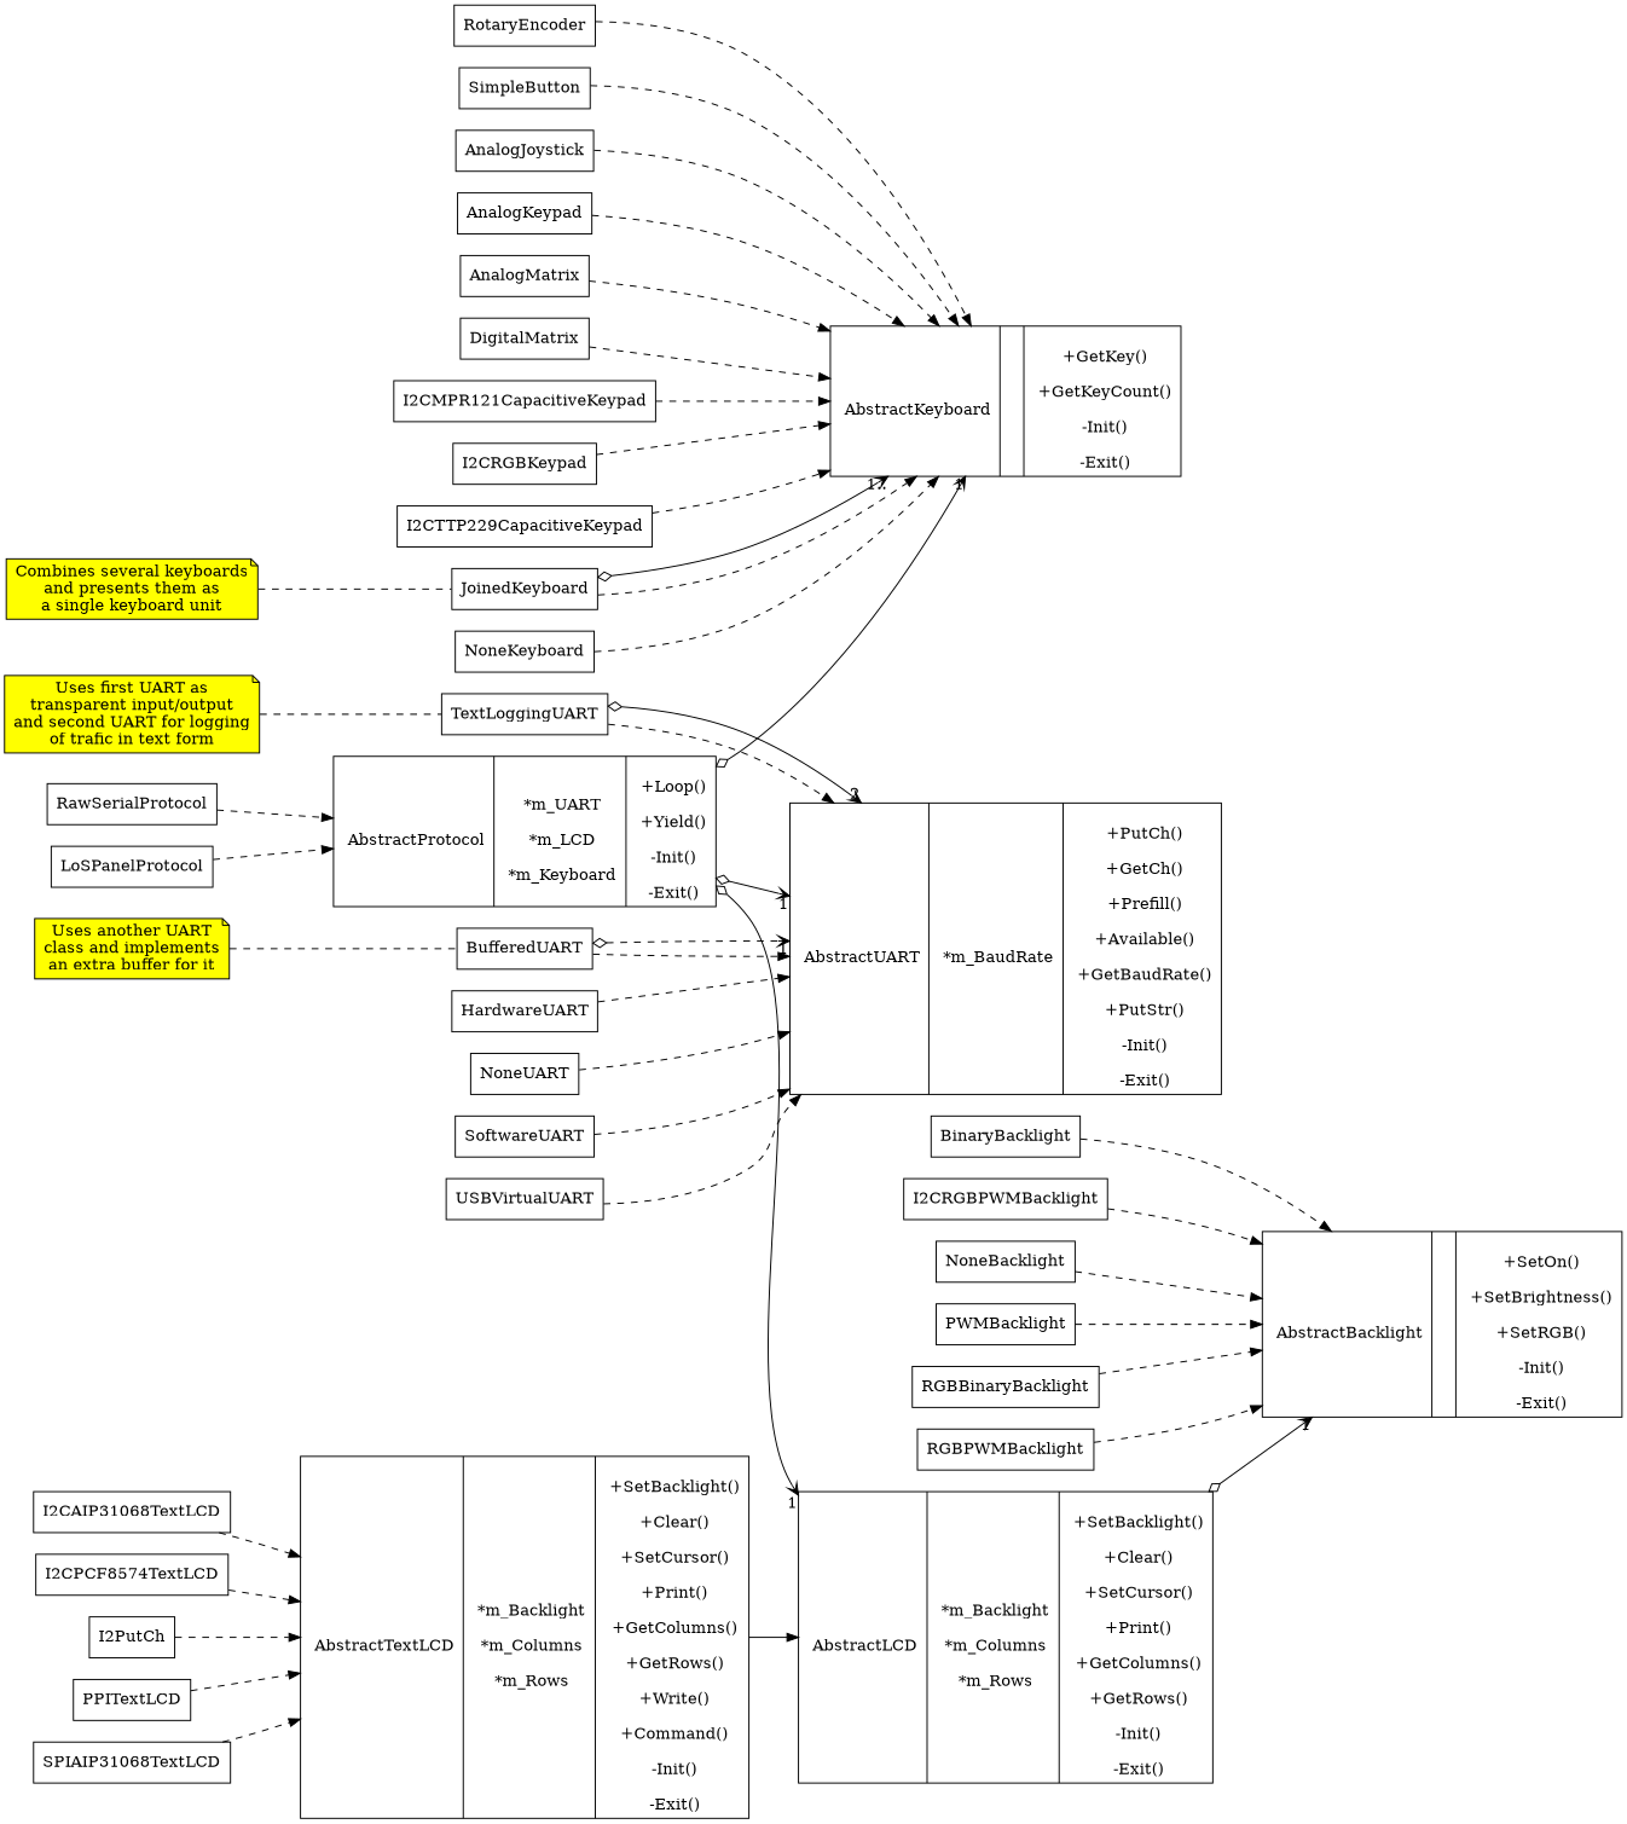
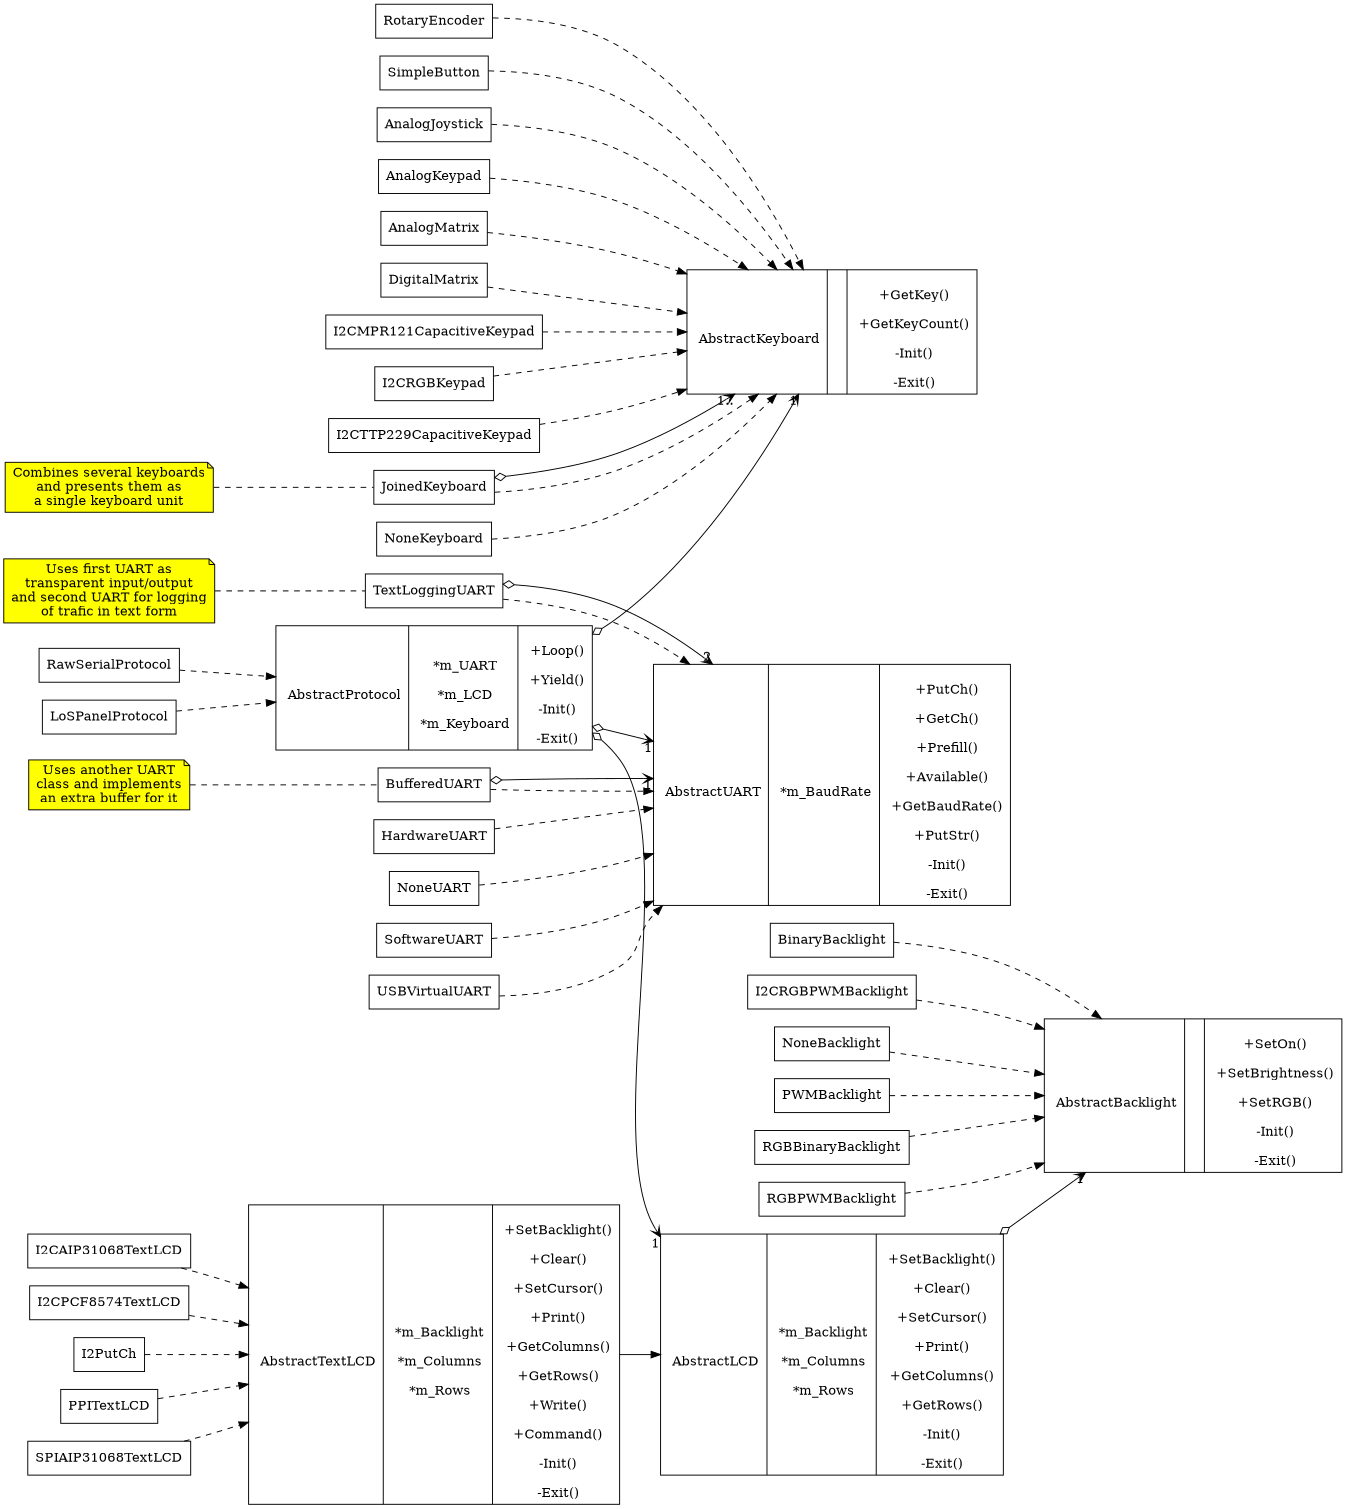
  digraph {
    rankdir=LR
    node [shape=record]
    edge [style=dashed]
    n1 [label="{\n            AbstractProtocol|\n            *m_UART\n\n            *m_LCD\n\n            *m_Keyboard|\n            +Loop()\n\n            +Yield()\n\n            -Init()\n\n            -Exit()\n        }"]
    n2 [label="{\n            AbstractKeyboard||\n            +GetKey()\n\n            +GetKeyCount()\n\n            -Init()\n\n            -Exit()\n        }"]
    n3 [label="{\n            AbstractUART|\n            *m_BaudRate|\n            +PutCh()\n\n            +GetCh()\n\n            +Prefill()\n\n            +Available()\n\n            +GetBaudRate()\n\n            +PutStr()\n\n            -Init()\n\n            -Exit()\n        }"]
    n4 [label="{\n            AbstractLCD|\n            *m_Backlight\n\n            *m_Columns\n\n            *m_Rows|\n            +SetBacklight()\n\n            +Clear()\n\n            +SetCursor()\n\n            +Print()\n\n            +GetColumns()\n\n            +GetRows()\n\n            -Init()\n\n            -Exit()\n        }"]
    n5 [label="{\n            AbstractBacklight||\n            +SetOn()\n\n            +SetBrightness()\n\n            +SetRGB()\n\n            -Init()\n\n            -Exit()\n        }"]
    n6 [label="{\n            AbstractTextLCD|\n            *m_Backlight\n\n            *m_Columns\n\n            *m_Rows|\n            +SetBacklight()\n\n            +Clear()\n\n            +SetCursor()\n\n            +Print()\n\n            +GetColumns()\n\n            +GetRows()\n\n            +Write()\n\n            +Command()\n\n            -Init()\n\n            -Exit()\n        }"]
    BinaryBacklight
    I2CRGBPWMBacklight
    NoneBacklight
    PWMBacklight
    RGBBinaryBacklight
    RGBPWMBacklight
    I2CAIP31068TextLCD
    I2CPCF8574TextLCD
    n15 [label=I2PutCh]
    PPITextLCD
    SPIAIP31068TextLCD
    BufferedUART
    n19 [fillcolor=yellow label="Uses another UART\nclass and implements\nan extra buffer for it" shape=note style=filled]
    HardwareUART
    NoneUART
    SoftwareUART
    USBVirtualUART
    TextLoggingUART
    n25 [fillcolor=yellow label="Uses first UART as\ntransparent input/output\nand second UART for logging\nof trafic in text form" shape=note style=filled]
    AnalogJoystick
    AnalogKeypad
    AnalogMatrix
    DigitalMatrix
    I2CMPR121CapacitiveKeypad
    I2CRGBKeypad
    I2CTTP229CapacitiveKeypad
    JoinedKeyboard
    n34 [fillcolor=yellow label="Combines several keyboards\nand presents them as\na single keyboard unit" shape=note style=filled]
    NoneKeyboard
    RotaryEncoder
    SimpleButton
    LoSPanelProtocol
    RawSerialProtocol
    n1 -> n2 [arrowhead=open arrowtail=ediamond dir=both headlabel=1 style=solid]
    n1 -> n3 [arrowhead=open arrowtail=ediamond dir=both headlabel=1 style=solid]
    n1 -> n4 [arrowhead=open arrowtail=ediamond dir=both headlabel=1 style=solid]
    n4 -> n5 [arrowhead=open arrowtail=ediamond dir=both headlabel=1 style=solid]
    n6 -> n4 [style=solid]
    BinaryBacklight -> n5
    I2CRGBPWMBacklight -> n5
    NoneBacklight -> n5
    PWMBacklight -> n5
    RGBBinaryBacklight -> n5
    RGBPWMBacklight -> n5
    I2CAIP31068TextLCD -> n6
    I2CPCF8574TextLCD -> n6
    n15 -> n6
    PPITextLCD -> n6
    SPIAIP31068TextLCD -> n6
    BufferedUART -> n3
-   BufferedUART -> n3 [arrowhead=open arrowtail=ediamond dir=both headlabel=1]
+   BufferedUART -> n3 [arrowhead=open arrowtail=ediamond dir=both headlabel=1 style=solid]
    n19 -> BufferedUART [dir=none]
    HardwareUART -> n3
    NoneUART -> n3
    SoftwareUART -> n3
    USBVirtualUART -> n3
    TextLoggingUART -> n3
    TextLoggingUART -> n3 [arrowhead=open arrowtail=ediamond dir=both headlabel=2 style=solid]
    n25 -> TextLoggingUART [dir=none]
    AnalogJoystick -> n2
    AnalogKeypad -> n2
    AnalogMatrix -> n2
    DigitalMatrix -> n2
    I2CMPR121CapacitiveKeypad -> n2
    I2CRGBKeypad -> n2
    I2CTTP229CapacitiveKeypad -> n2
    JoinedKeyboard -> n2
    JoinedKeyboard -> n2 [arrowhead=open arrowtail=ediamond dir=both headlabel="1.." style=solid]
    n34 -> JoinedKeyboard [dir=none]
    NoneKeyboard -> n2
    RotaryEncoder -> n2
    SimpleButton -> n2
    LoSPanelProtocol -> n1
    RawSerialProtocol -> n1
  }
